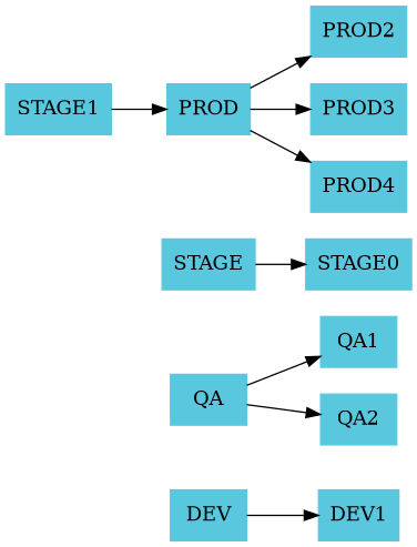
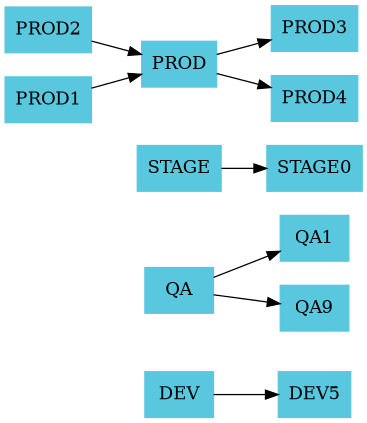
  digraph {
    rankdir=LR
    node [color="#59C8DE" shape=record style=filled]
    DEV
    QA
    STAGE
    PROD
-   DEV1
+   DEV1 [label=DEV5]
    QA1
-   QA2
+   QA2 [label=QA9]
    n8 [label=STAGE0]
    PROD2
    PROD3
    PROD4
-   PROD1 [label=STAGE1]
+   PROD1
    subgraph sub_1 {
      rank=same
      DEV
      QA
      STAGE
      PROD
    }
    DEV -> DEV1
    QA -> QA1
    QA -> QA2
    STAGE -> n8
-   PROD -> PROD2
+   PROD2 -> PROD
    PROD -> PROD3
    PROD -> PROD4
    PROD1 -> PROD
  }
